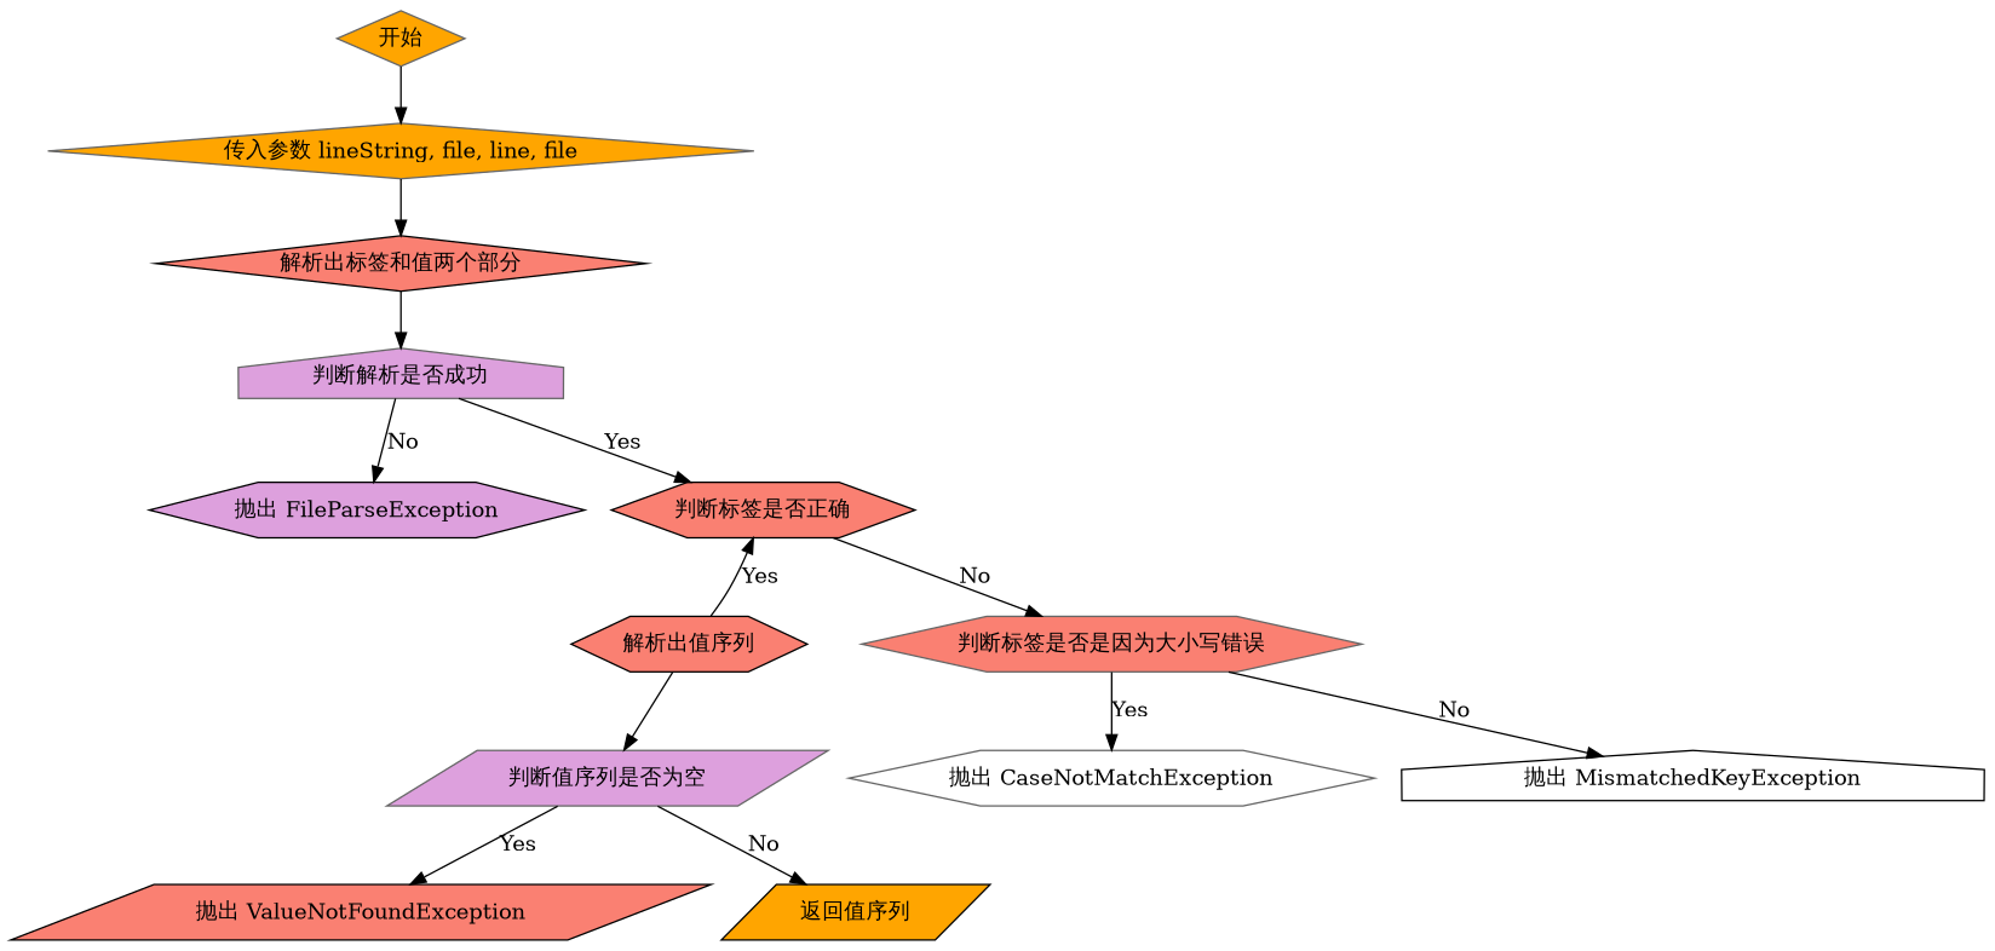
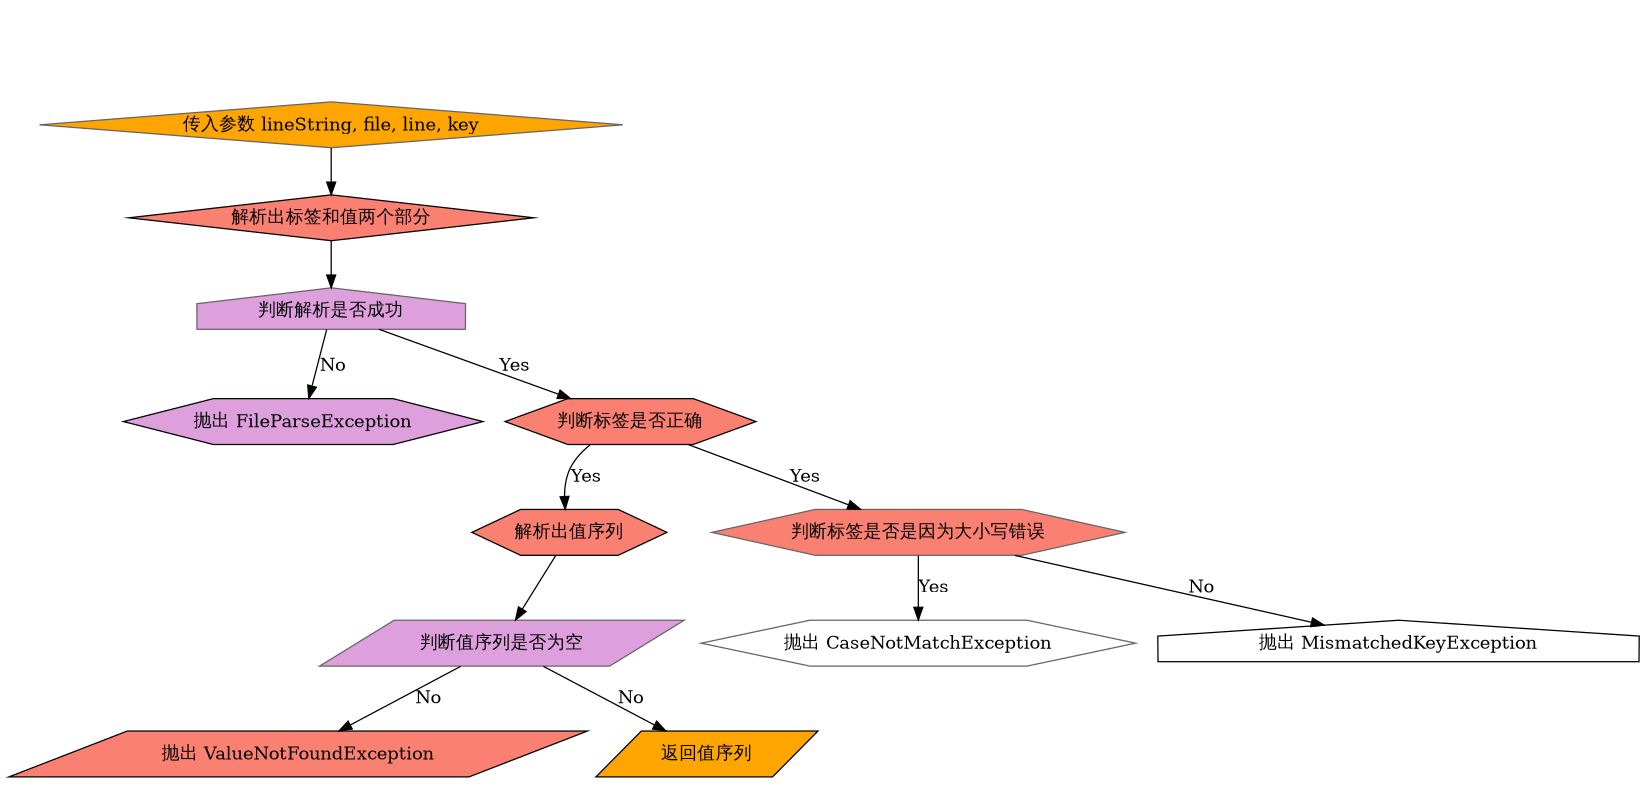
  digraph {
    node [color=black fillcolor=salmon shape=hexagon style=filled]
-   n1 [color=gray40 fillcolor=orange label="开始" rank=min shape=diamond]
-   n2 [color=gray40 fillcolor=orange label="传入参数 lineString, file, line, file" shape=diamond]
+   n2 [color=gray40 fillcolor=orange label="传入参数 lineString, file, line, key" shape=diamond]
    n3 [label="解析出标签和值两个部分" shape=diamond]
    n4 [color=gray40 fillcolor=plum label="判断解析是否成功" shape=house]
    n5 [fillcolor=plum label="抛出 FileParseException"]
    n6 [label="判断标签是否正确"]
    n7 [label="解析出值序列"]
    n8 [color=gray40 fillcolor=plum label="判断值序列是否为空" shape=parallelogram]
    n9 [label="抛出 ValueNotFoundException" shape=parallelogram]
    n10 [fillcolor=orange label="返回值序列" shape=parallelogram]
    n11 [color=gray40 label="判断标签是否是因为大小写错误"]
    n12 [color=gray40 fillcolor=white label="抛出 CaseNotMatchException"]
    n13 [fillcolor=white label="抛出 MismatchedKeyException" shape=house]
-   n1 -> n2
    n2 -> n3
    n3 -> n4
    n4 -> n5 [label=No]
    n4 -> n6 [label=Yes]
-   n7 -> n6 [label=Yes]
-   n6 -> n11 [label=No]
+   n6 -> n7 [label=Yes]
+   n6 -> n11 [label=Yes]
    n7 -> n8
-   n8 -> n9 [label=Yes]
+   n8 -> n9 [label=No]
    n8 -> n10 [label=No]
    n11 -> n12 [label=Yes]
    n11 -> n13 [label=No]
  }
